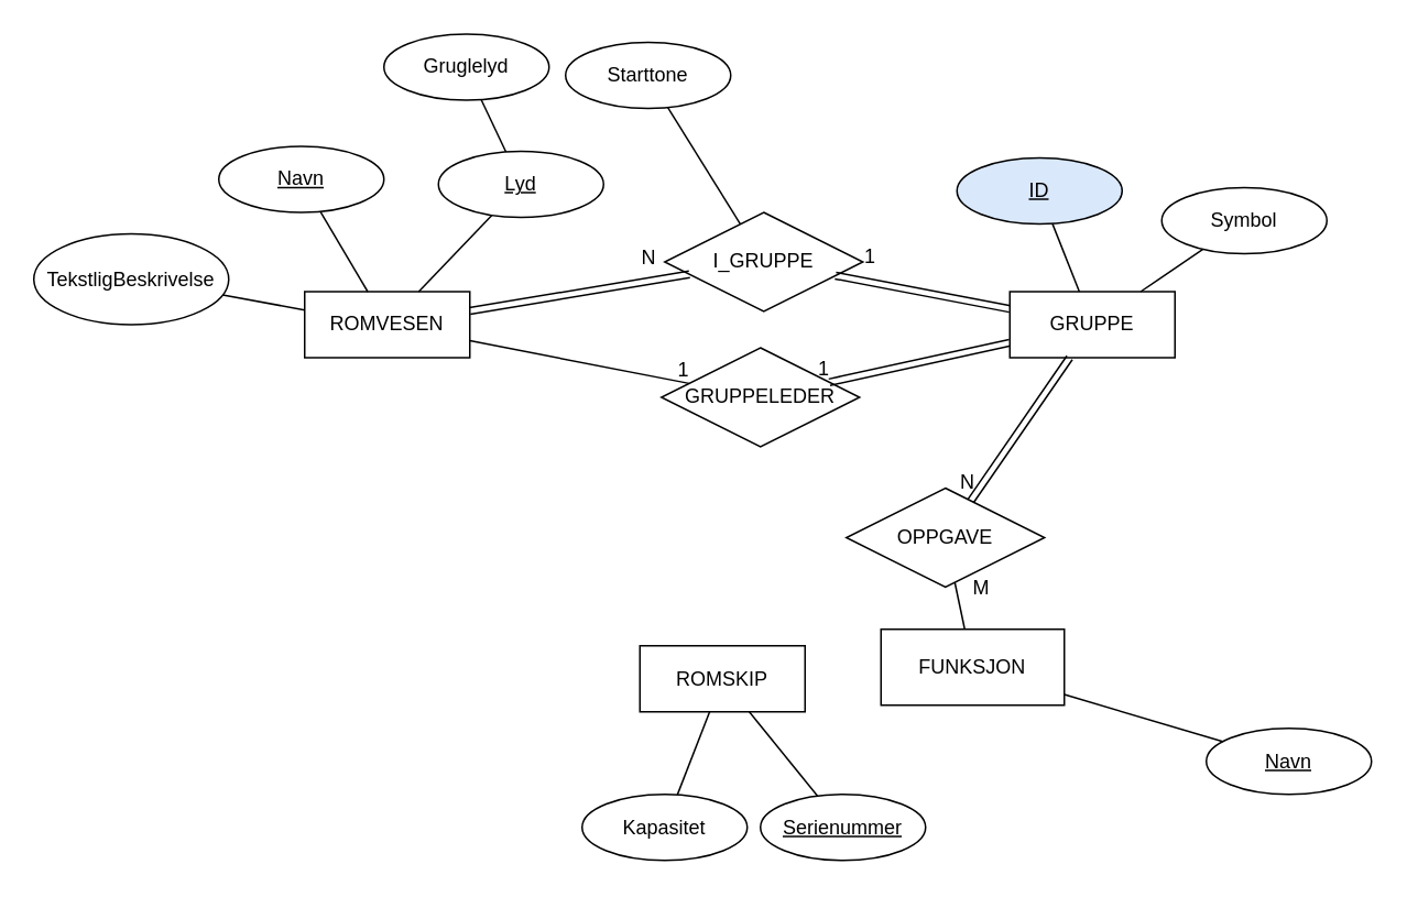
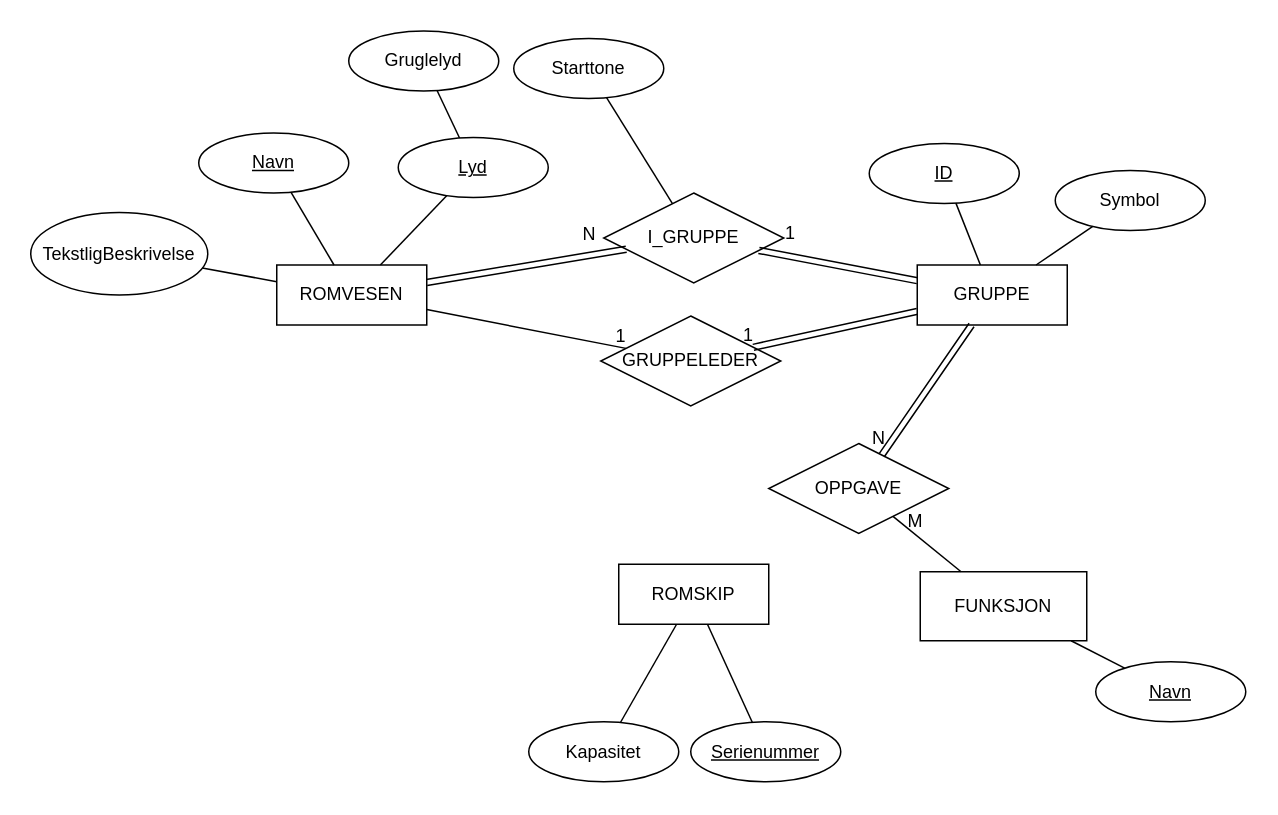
  <mxCell id="0" />
  <mxCell id="1" parent="0" />
  <mxCell id="2" value="ROMVESEN" style="whiteSpace=wrap;html=1;align=center;" vertex="1" parent="1"><mxGeometry x="184" y="176" width="100" height="40" as="geometry" /></mxCell>
  <mxCell id="3" value="Navn" style="ellipse;whiteSpace=wrap;html=1;align=center;fontStyle=4;" vertex="1" parent="1"><mxGeometry x="132" y="88" width="100" height="40" as="geometry" /></mxCell>
  <mxCell id="4" value="Lyd" style="ellipse;whiteSpace=wrap;html=1;align=center;fontStyle=4;" vertex="1" parent="1"><mxGeometry x="265" y="91" width="100" height="40" as="geometry" /></mxCell>
  <mxCell id="5" value="Gruglelyd" style="ellipse;whiteSpace=wrap;html=1;align=center;" vertex="1" parent="1"><mxGeometry x="232" y="20" width="100" height="40" as="geometry" /></mxCell>
  <mxCell id="6" value="Starttone" style="ellipse;whiteSpace=wrap;html=1;align=center;" vertex="1" parent="1"><mxGeometry x="342" y="25" width="100" height="40" as="geometry" /></mxCell>
  <mxCell id="7" value="" style="endArrow=none;html=1;rounded=0;" edge="1" parent="1" source="3" target="2"><mxGeometry relative="1" as="geometry"><mxPoint x="-33" y="245" as="sourcePoint" /><mxPoint x="127" y="245" as="targetPoint" /></mxGeometry></mxCell>
  <mxCell id="8" value="" style="endArrow=none;html=1;rounded=0;" edge="1" parent="1" source="4" target="2"><mxGeometry relative="1" as="geometry"><mxPoint x="6" y="158" as="sourcePoint" /><mxPoint x="287" y="74.269" as="targetPoint" /></mxGeometry></mxCell>
  <mxCell id="9" value="" style="endArrow=none;html=1;rounded=0;" edge="1" parent="1" source="5" target="4"><mxGeometry relative="1" as="geometry"><mxPoint x="14" y="132" as="sourcePoint" /><mxPoint x="174" y="132" as="targetPoint" /></mxGeometry></mxCell>
  <mxCell id="10" value="" style="endArrow=none;html=1;rounded=0;" edge="1" parent="1" source="6" target="13"><mxGeometry relative="1" as="geometry"><mxPoint x="-31" y="128" as="sourcePoint" /><mxPoint x="129" y="128" as="targetPoint" /></mxGeometry></mxCell>
  <mxCell id="11" value="TekstligBeskrivelse" style="ellipse;whiteSpace=wrap;html=1;align=center;" vertex="1" parent="1"><mxGeometry x="20" y="141" width="118" height="55" as="geometry" /></mxCell>
  <mxCell id="12" value="" style="endArrow=none;html=1;rounded=0;" edge="1" parent="1" source="11" target="2"><mxGeometry relative="1" as="geometry"><mxPoint x="6" y="297" as="sourcePoint" /><mxPoint x="166" y="297" as="targetPoint" /></mxGeometry></mxCell>
  <mxCell id="13" value="I_GRUPPE" style="shape=rhombus;perimeter=rhombusPerimeter;whiteSpace=wrap;html=1;align=center;" vertex="1" parent="1"><mxGeometry x="402" y="128" width="120" height="60" as="geometry" /></mxCell>
  <mxCell id="14" value="GRUPPE" style="whiteSpace=wrap;html=1;align=center;" vertex="1" parent="1"><mxGeometry x="611" y="176" width="100" height="40" as="geometry" /></mxCell>
  <mxCell id="15" value="" style="shape=link;html=1;rounded=0;" edge="1" parent="1" source="14" target="13"><mxGeometry relative="1" as="geometry"><mxPoint x="291" y="303" as="sourcePoint" /><mxPoint x="451" y="303" as="targetPoint" /></mxGeometry></mxCell>
  <mxCell id="16" value="1" style="resizable=0;html=1;align=right;verticalAlign=bottom;" connectable="0" vertex="1" parent="15"><mxGeometry x="1" relative="1" as="geometry"><mxPoint x="24" y="-3" as="offset" /></mxGeometry></mxCell>
  <mxCell id="17" value="" style="shape=link;html=1;rounded=0;" edge="1" parent="1" source="2" target="13"><mxGeometry relative="1" as="geometry"><mxPoint x="113" y="354" as="sourcePoint" /><mxPoint x="273" y="354" as="targetPoint" /></mxGeometry></mxCell>
  <mxCell id="18" value="N" style="resizable=0;html=1;align=right;verticalAlign=bottom;" connectable="0" vertex="1" parent="17"><mxGeometry x="1" relative="1" as="geometry"><mxPoint x="-20" y="-1" as="offset" /></mxGeometry></mxCell>
- <mxCell id="19" value="ID" style="ellipse;whiteSpace=wrap;html=1;align=center;fontStyle=4;fillColor=#dae8fc;" vertex="1" parent="1"><mxGeometry x="579" y="95" width="100" height="40" as="geometry" /></mxCell>
+ <mxCell id="19" value="ID" style="ellipse;whiteSpace=wrap;html=1;align=center;fontStyle=4;" vertex="1" parent="1"><mxGeometry x="579" y="95" width="100" height="40" as="geometry" /></mxCell>
  <mxCell id="20" value="Symbol" style="ellipse;whiteSpace=wrap;html=1;align=center;" vertex="1" parent="1"><mxGeometry x="703" y="113" width="100" height="40" as="geometry" /></mxCell>
  <mxCell id="21" value="" style="endArrow=none;html=1;rounded=0;" edge="1" parent="1" source="19" target="14"><mxGeometry relative="1" as="geometry"><mxPoint x="430" y="253" as="sourcePoint" /><mxPoint x="590" y="253" as="targetPoint" /></mxGeometry></mxCell>
  <mxCell id="22" value="" style="endArrow=none;html=1;rounded=0;" edge="1" parent="1" source="20" target="14"><mxGeometry relative="1" as="geometry"><mxPoint x="277" y="346" as="sourcePoint" /><mxPoint x="437" y="346" as="targetPoint" /></mxGeometry></mxCell>
  <mxCell id="23" value="GRUPPELEDER" style="shape=rhombus;perimeter=rhombusPerimeter;whiteSpace=wrap;html=1;align=center;" vertex="1" parent="1"><mxGeometry x="400" y="210" width="120" height="60" as="geometry" /></mxCell>
  <mxCell id="24" value="" style="endArrow=none;html=1;rounded=0;" edge="1" parent="1" source="2" target="23"><mxGeometry relative="1" as="geometry"><mxPoint x="241" y="342" as="sourcePoint" /><mxPoint x="401" y="342" as="targetPoint" /></mxGeometry></mxCell>
  <mxCell id="25" value="1" style="resizable=0;html=1;align=right;verticalAlign=bottom;" connectable="0" vertex="1" parent="24"><mxGeometry x="1" relative="1" as="geometry" /></mxCell>
  <mxCell id="26" value="" style="shape=link;html=1;rounded=0;" edge="1" parent="1" source="14" target="23"><mxGeometry relative="1" as="geometry"><mxPoint x="88" y="415" as="sourcePoint" /><mxPoint x="248" y="415" as="targetPoint" /></mxGeometry></mxCell>
  <mxCell id="27" value="1" style="resizable=0;html=1;align=right;verticalAlign=bottom;" connectable="0" vertex="1" parent="26"><mxGeometry x="1" relative="1" as="geometry" /></mxCell>
- <mxCell id="28" value="ROMSKIP" style="whiteSpace=wrap;html=1;align=center;" vertex="1" parent="1"><mxGeometry x="387" y="390.5" width="100" height="40" as="geometry" /></mxCell>
+ <mxCell id="28" value="ROMSKIP" style="whiteSpace=wrap;html=1;align=center;" vertex="1" parent="1"><mxGeometry x="412" y="375.5" width="100" height="40" as="geometry" /></mxCell>
  <mxCell id="29" value="Serienummer" style="ellipse;whiteSpace=wrap;html=1;align=center;fontStyle=4;" vertex="1" parent="1"><mxGeometry x="460" y="480.5" width="100" height="40" as="geometry" /></mxCell>
  <mxCell id="30" value="Kapasitet" style="ellipse;whiteSpace=wrap;html=1;align=center;" vertex="1" parent="1"><mxGeometry x="352" y="480.5" width="100" height="40" as="geometry" /></mxCell>
  <mxCell id="31" value="" style="endArrow=none;html=1;rounded=0;" edge="1" parent="1" source="28" target="30"><mxGeometry relative="1" as="geometry"><mxPoint x="275" y="422.5" as="sourcePoint" /><mxPoint x="435" y="422.5" as="targetPoint" /></mxGeometry></mxCell>
  <mxCell id="32" value="" style="endArrow=none;html=1;rounded=0;" edge="1" parent="1" source="28" target="29"><mxGeometry relative="1" as="geometry"><mxPoint x="225" y="408.5" as="sourcePoint" /><mxPoint x="385" y="408.5" as="targetPoint" /></mxGeometry></mxCell>
- <mxCell id="33" value="FUNKSJON" style="whiteSpace=wrap;html=1;align=center;fontFamily=Helvetica;fontSize=12;fontColor=default;strokeColor=default;fillColor=default;" vertex="1" parent="1"><mxGeometry x="533" y="380.5" width="111" height="46" as="geometry" /></mxCell>
+ <mxCell id="33" value="FUNKSJON" style="whiteSpace=wrap;html=1;align=center;fontFamily=Helvetica;fontSize=12;fontColor=default;strokeColor=default;fillColor=default;" vertex="1" parent="1"><mxGeometry x="613" y="380.5" width="111" height="46" as="geometry" /></mxCell>
  <mxCell id="34" value="Navn" style="ellipse;whiteSpace=wrap;html=1;align=center;fontStyle=4;" vertex="1" parent="1"><mxGeometry x="730" y="440.5" width="100" height="40" as="geometry" /></mxCell>
  <mxCell id="35" value="" style="endArrow=none;html=1;rounded=0;" edge="1" parent="1" source="33" target="34"><mxGeometry relative="1" as="geometry"><mxPoint x="79" y="289.5" as="sourcePoint" /><mxPoint x="239" y="289.5" as="targetPoint" /></mxGeometry></mxCell>
  <mxCell id="36" value="OPPGAVE" style="shape=rhombus;perimeter=rhombusPerimeter;whiteSpace=wrap;html=1;align=center;" vertex="1" parent="1"><mxGeometry x="512" y="295" width="120" height="60" as="geometry" /></mxCell>
  <mxCell id="37" value="" style="endArrow=none;html=1;rounded=0;" edge="1" parent="1" source="33" target="36"><mxGeometry relative="1" as="geometry"><mxPoint x="126" y="298" as="sourcePoint" /><mxPoint x="286" y="298" as="targetPoint" /></mxGeometry></mxCell>
  <mxCell id="38" value="M" style="resizable=0;html=1;align=right;verticalAlign=bottom;" connectable="0" vertex="1" parent="37"><mxGeometry x="1" relative="1" as="geometry"><mxPoint x="21" y="12" as="offset" /></mxGeometry></mxCell>
  <mxCell id="39" value="" style="endArrow=none;html=1;rounded=0;shape=link;" edge="1" parent="1" source="14" target="36"><mxGeometry relative="1" as="geometry"><mxPoint x="222" y="365" as="sourcePoint" /><mxPoint x="382" y="365" as="targetPoint" /></mxGeometry></mxCell>
  <mxCell id="40" value="N" style="resizable=0;html=1;align=right;verticalAlign=bottom;" connectable="0" vertex="1" parent="39"><mxGeometry x="1" relative="1" as="geometry"><mxPoint x="2" y="-2" as="offset" /></mxGeometry></mxCell>
